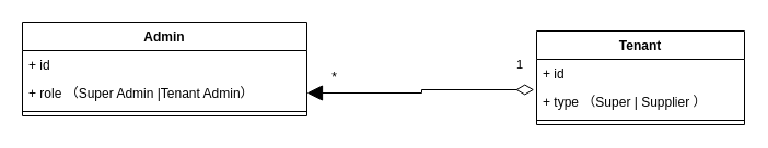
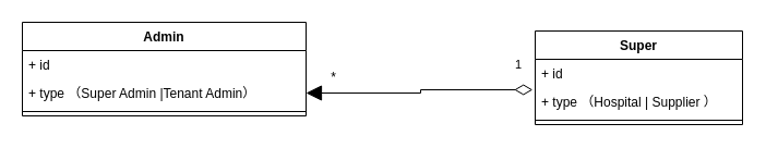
  <mxCell id="0" />
  <mxCell id="1" parent="0" />
  <mxCell id="2" value="Admin" style="swimlane;fontStyle=1;align=center;verticalAlign=top;childLayout=stackLayout;horizontal=1;startSize=26;horizontalStack=0;resizeParent=1;resizeParentMax=0;resizeLast=0;collapsible=1;marginBottom=0;whiteSpace=wrap;html=1;" vertex="1" parent="1"><mxGeometry x="20" y="20" width="260" height="86" as="geometry" /></mxCell>
  <mxCell id="3" value="+ id" style="text;strokeColor=none;fillColor=none;align=left;verticalAlign=top;spacingLeft=4;spacingRight=4;overflow=hidden;rotatable=0;points=[[0,0.5],[1,0.5]];portConstraint=eastwest;whiteSpace=wrap;html=1;" vertex="1" parent="2"><mxGeometry y="26" width="260" height="26" as="geometry" /></mxCell>
- <mxCell id="4" value="+ role （Super Admin |Tenant Admin）" style="text;strokeColor=none;fillColor=none;align=left;verticalAlign=top;spacingLeft=4;spacingRight=4;overflow=hidden;rotatable=0;points=[[0,0.5],[1,0.5]];portConstraint=eastwest;whiteSpace=wrap;html=1;" vertex="1" parent="2"><mxGeometry y="52" width="260" height="26" as="geometry" /></mxCell>
+ <mxCell id="4" value="+ type （Super Admin |Tenant Admin）" style="text;strokeColor=none;fillColor=none;align=left;verticalAlign=top;spacingLeft=4;spacingRight=4;overflow=hidden;rotatable=0;points=[[0,0.5],[1,0.5]];portConstraint=eastwest;whiteSpace=wrap;html=1;" vertex="1" parent="2"><mxGeometry y="52" width="260" height="26" as="geometry" /></mxCell>
  <mxCell id="5" value="" style="line;strokeWidth=1;fillColor=none;align=left;verticalAlign=middle;spacingTop=-1;spacingLeft=3;spacingRight=3;rotatable=0;labelPosition=right;points=[];portConstraint=eastwest;strokeColor=inherit;" vertex="1" parent="2"><mxGeometry y="78" width="260" height="8" as="geometry" /></mxCell>
- <mxCell id="6" value="Tenant" style="swimlane;fontStyle=1;align=center;verticalAlign=top;childLayout=stackLayout;horizontal=1;startSize=26;horizontalStack=0;resizeParent=1;resizeParentMax=0;resizeLast=0;collapsible=1;marginBottom=0;whiteSpace=wrap;html=1;" vertex="1" parent="1"><mxGeometry x="490" y="28" width="190" height="86" as="geometry" /></mxCell>
+ <mxCell id="6" value="Super" style="swimlane;fontStyle=1;align=center;verticalAlign=top;childLayout=stackLayout;horizontal=1;startSize=26;horizontalStack=0;resizeParent=1;resizeParentMax=0;resizeLast=0;collapsible=1;marginBottom=0;whiteSpace=wrap;html=1;" vertex="1" parent="1"><mxGeometry x="490" y="28" width="190" height="86" as="geometry" /></mxCell>
  <mxCell id="7" value="+ id" style="text;strokeColor=none;fillColor=none;align=left;verticalAlign=top;spacingLeft=4;spacingRight=4;overflow=hidden;rotatable=0;points=[[0,0.5],[1,0.5]];portConstraint=eastwest;whiteSpace=wrap;html=1;" vertex="1" parent="6"><mxGeometry y="26" width="190" height="26" as="geometry" /></mxCell>
- <mxCell id="8" value="+ type （Super | Supplier ）" style="text;strokeColor=none;fillColor=none;align=left;verticalAlign=top;spacingLeft=4;spacingRight=4;overflow=hidden;rotatable=0;points=[[0,0.5],[1,0.5]];portConstraint=eastwest;whiteSpace=wrap;html=1;" vertex="1" parent="6"><mxGeometry y="52" width="190" height="26" as="geometry" /></mxCell>
+ <mxCell id="8" value="+ type （Hospital | Supplier ）" style="text;strokeColor=none;fillColor=none;align=left;verticalAlign=top;spacingLeft=4;spacingRight=4;overflow=hidden;rotatable=0;points=[[0,0.5],[1,0.5]];portConstraint=eastwest;whiteSpace=wrap;html=1;" vertex="1" parent="6"><mxGeometry y="52" width="190" height="26" as="geometry" /></mxCell>
  <mxCell id="9" value="" style="line;strokeWidth=1;fillColor=none;align=left;verticalAlign=middle;spacingTop=-1;spacingLeft=3;spacingRight=3;rotatable=0;labelPosition=right;points=[];portConstraint=eastwest;strokeColor=inherit;" vertex="1" parent="6"><mxGeometry y="78" width="190" height="8" as="geometry" /></mxCell>
  <mxCell id="10" value="1" style="endArrow=block;html=1;endSize=12;startArrow=diamondThin;startSize=14;startFill=0;edgeStyle=orthogonalEdgeStyle;align=left;verticalAlign=bottom;rounded=0;exitX=-0.012;exitY=0.077;exitDx=0;exitDy=0;exitPerimeter=0;entryX=1;entryY=0.5;entryDx=0;entryDy=0;" edge="1" parent="1" source="8" target="4"><mxGeometry x="-0.829" y="-14" relative="1" as="geometry"><mxPoint x="320" y="228" as="sourcePoint" /><mxPoint x="480" y="228" as="targetPoint" /><mxPoint as="offset" /></mxGeometry></mxCell>
  <mxCell id="11" value="*" style="text;html=1;align=center;verticalAlign=middle;resizable=0;points=[];autosize=1;strokeColor=none;fillColor=none;" vertex="1" parent="1"><mxGeometry x="290" y="56" width="30" height="30" as="geometry" /></mxCell>
